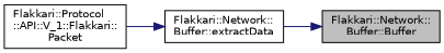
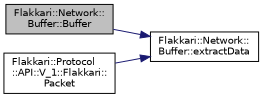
  digraph {
    rankdir=RL
    node [color=black fillcolor=white fontname=Helvetica fontsize=10 shape=record style=filled]
    edge [color=midnightblue dir=back fontname=Helvetica fontsize=10 labelfontname=Helvetica labelfontsize=10 style=solid]
    n1 [fillcolor=grey75 fontcolor=black height=0.2 label="Flakkari::Network::\lBuffer::Buffer" width=0.4]
    n2 [height=0.2 label="Flakkari::Network::\lBuffer::extractData" width=0.4]
    n3 [height=0.2 label="Flakkari::Protocol\l::API::V_1::Flakkari::\lPacket" width=0.4]
-   n1 -> n2
+   n2 -> n1
    n2 -> n3
  }
